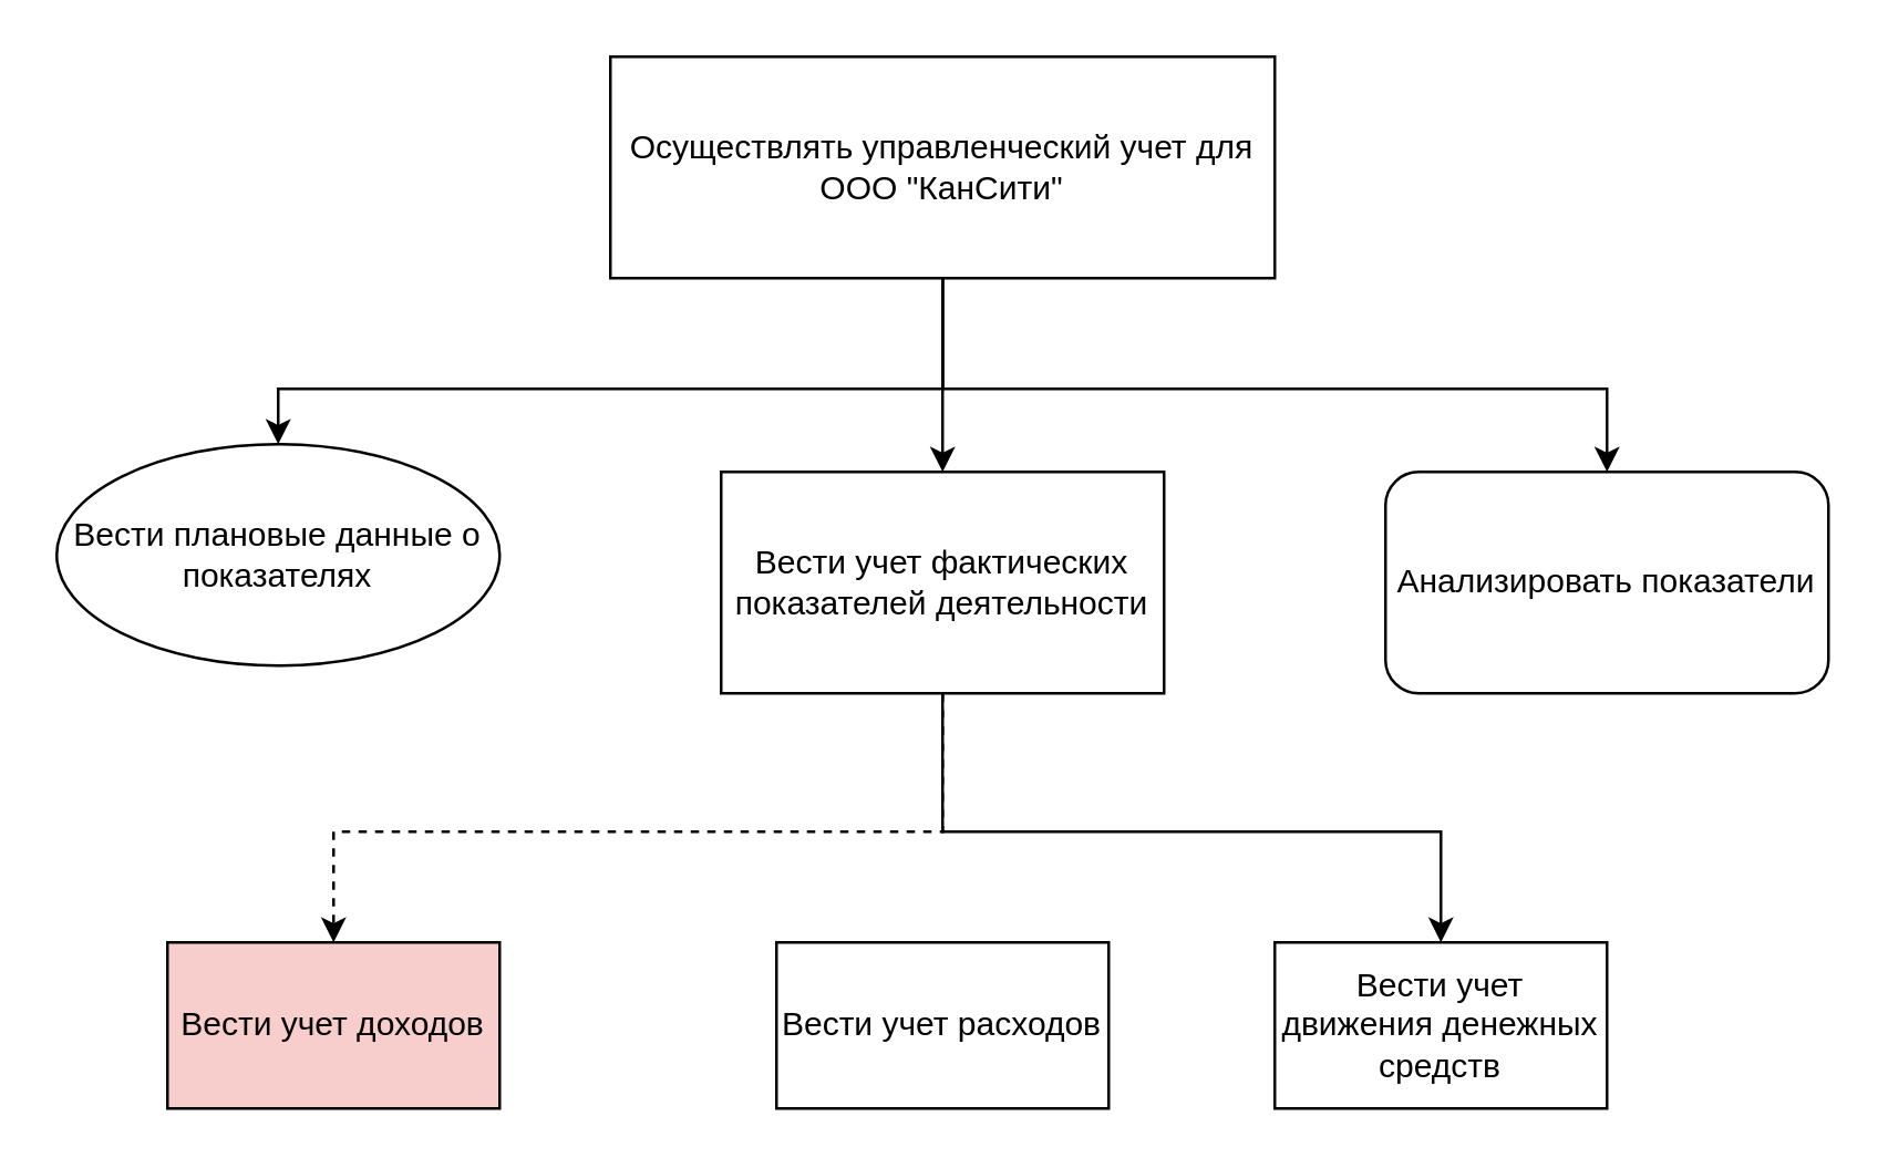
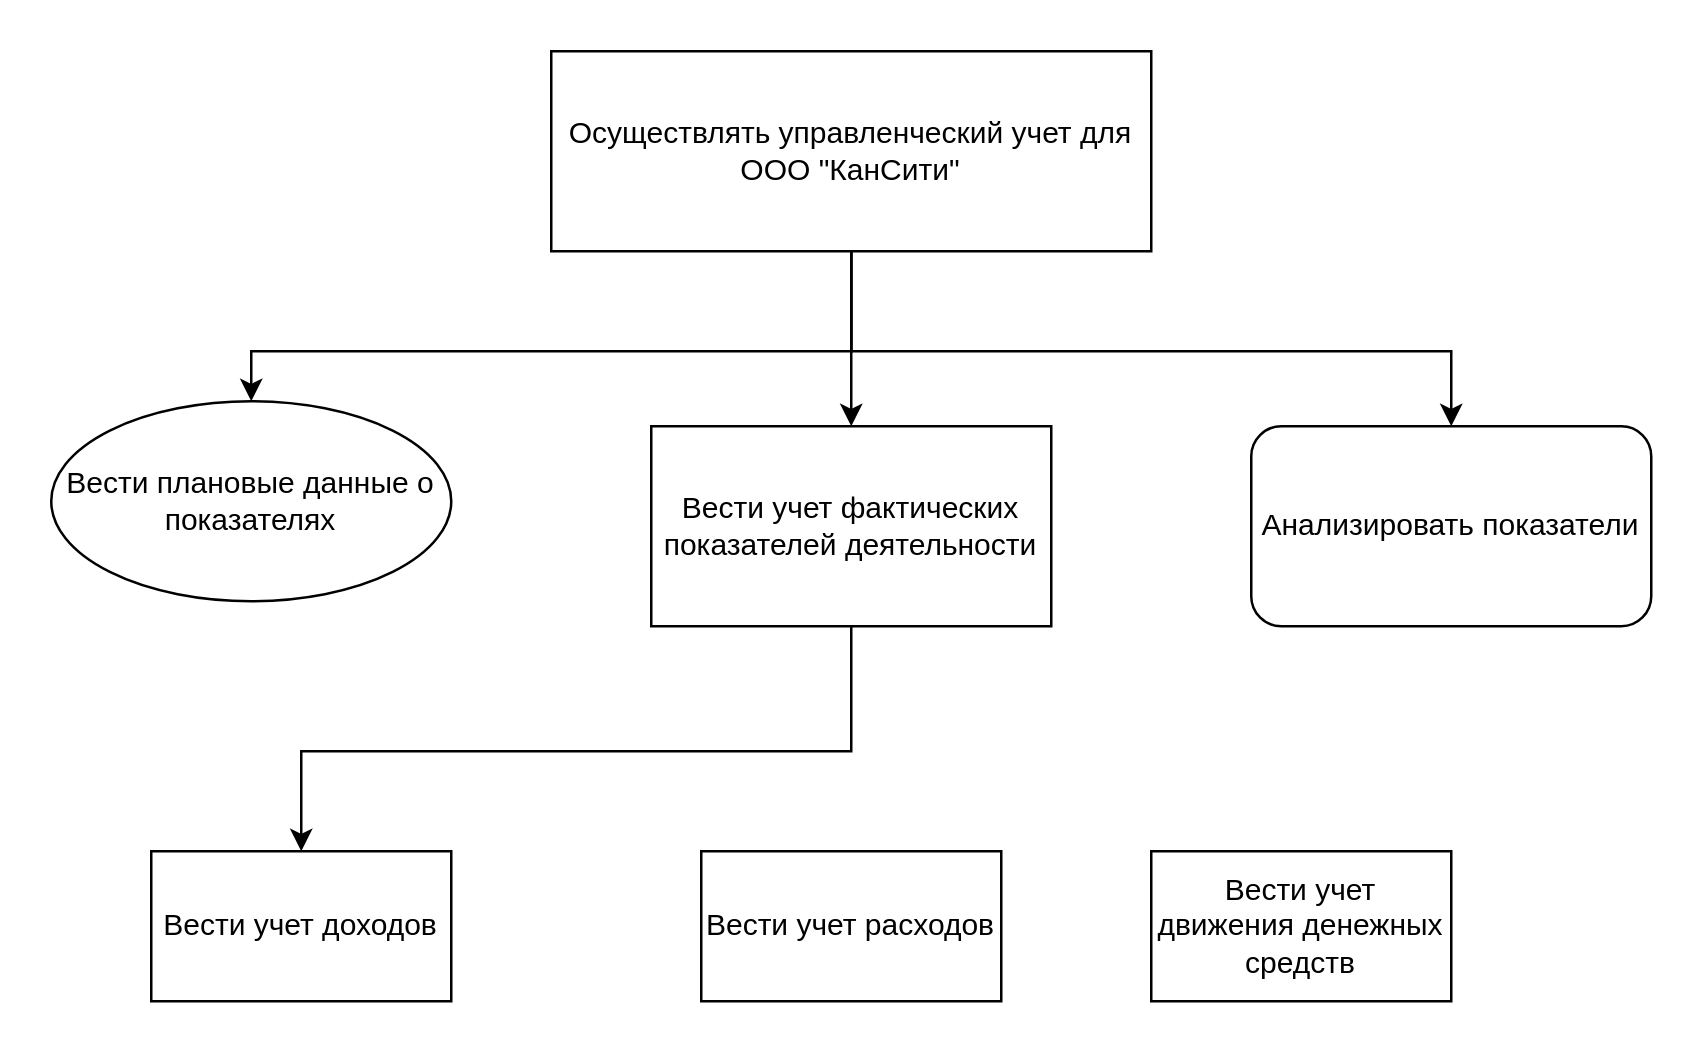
  <mxCell id="0" />
  <mxCell id="1" parent="0" />
  <mxCell id="2" style="edgeStyle=orthogonalEdgeStyle;rounded=0;orthogonalLoop=1;jettySize=auto;html=1;entryX=0.5;entryY=0;entryDx=0;entryDy=0;" edge="1" parent="1" source="5" target="6"><mxGeometry relative="1" as="geometry"><Array as="points"><mxPoint x="340" y="140" /></Array></mxGeometry></mxCell>
  <mxCell id="3" style="edgeStyle=orthogonalEdgeStyle;rounded=0;orthogonalLoop=1;jettySize=auto;html=1;entryX=0.5;entryY=0;entryDx=0;entryDy=0;" edge="1" parent="1" source="5" target="9"><mxGeometry relative="1" as="geometry" /></mxCell>
  <mxCell id="4" style="edgeStyle=orthogonalEdgeStyle;rounded=0;orthogonalLoop=1;jettySize=auto;html=1;entryX=0.5;entryY=0;entryDx=0;entryDy=0;" edge="1" parent="1" source="5" target="10"><mxGeometry relative="1" as="geometry"><Array as="points"><mxPoint x="340" y="140" /><mxPoint x="580" y="140" /></Array></mxGeometry></mxCell>
  <mxCell id="5" value="Осуществлять управленческий учет для ООО &quot;КанСити&quot;" style="rounded=0;whiteSpace=wrap;html=1;" vertex="1" parent="1"><mxGeometry x="220" y="20" width="240" height="80" as="geometry" /></mxCell>
  <mxCell id="6" value="Вести плановые данные о показателях" style="ellipse;whiteSpace=wrap;html=1;" vertex="1" parent="1"><mxGeometry x="20" y="160" width="160" height="80" as="geometry" /></mxCell>
- <mxCell id="7" style="edgeStyle=orthogonalEdgeStyle;rounded=0;orthogonalLoop=1;jettySize=auto;html=1;entryX=0.5;entryY=0;entryDx=0;entryDy=0;dashed=1;" edge="1" parent="1" source="9" target="11"><mxGeometry relative="1" as="geometry"><Array as="points"><mxPoint x="340" y="300" /><mxPoint x="120" y="300" /></Array></mxGeometry></mxCell>
- <mxCell id="8" style="edgeStyle=orthogonalEdgeStyle;rounded=0;orthogonalLoop=1;jettySize=auto;html=1;entryX=0.5;entryY=0;entryDx=0;entryDy=0;" edge="1" parent="1" source="9" target="13"><mxGeometry relative="1" as="geometry"><Array as="points"><mxPoint x="340" y="300" /><mxPoint x="520" y="300" /></Array></mxGeometry></mxCell>
+ <mxCell id="7" style="edgeStyle=orthogonalEdgeStyle;rounded=0;orthogonalLoop=1;jettySize=auto;html=1;entryX=0.5;entryY=0;entryDx=0;entryDy=0;" edge="1" parent="1" source="9" target="11"><mxGeometry relative="1" as="geometry"><Array as="points"><mxPoint x="340" y="300" /><mxPoint x="120" y="300" /></Array></mxGeometry></mxCell>
  <mxCell id="9" value="Вести учет фактических показателей деятельности" style="rounded=0;whiteSpace=wrap;html=1;" vertex="1" parent="1"><mxGeometry x="260" y="170" width="160" height="80" as="geometry" /></mxCell>
  <mxCell id="10" value="Анализировать показатели" style="whiteSpace=wrap;html=1;rounded=1;" vertex="1" parent="1"><mxGeometry x="500" y="170" width="160" height="80" as="geometry" /></mxCell>
- <mxCell id="11" value="Вести учет доходов" style="rounded=0;whiteSpace=wrap;html=1;fillColor=#f8cecc;" vertex="1" parent="1"><mxGeometry x="60" y="340" width="120" height="60" as="geometry" /></mxCell>
+ <mxCell id="11" value="Вести учет доходов" style="rounded=0;whiteSpace=wrap;html=1;" vertex="1" parent="1"><mxGeometry x="60" y="340" width="120" height="60" as="geometry" /></mxCell>
  <mxCell id="12" value="Вести учет расходов" style="rounded=0;whiteSpace=wrap;html=1;" vertex="1" parent="1"><mxGeometry x="280" y="340" width="120" height="60" as="geometry" /></mxCell>
  <mxCell id="13" value="Вести учет движения денежных средств" style="rounded=0;whiteSpace=wrap;html=1;" vertex="1" parent="1"><mxGeometry x="460" y="340" width="120" height="60" as="geometry" /></mxCell>
